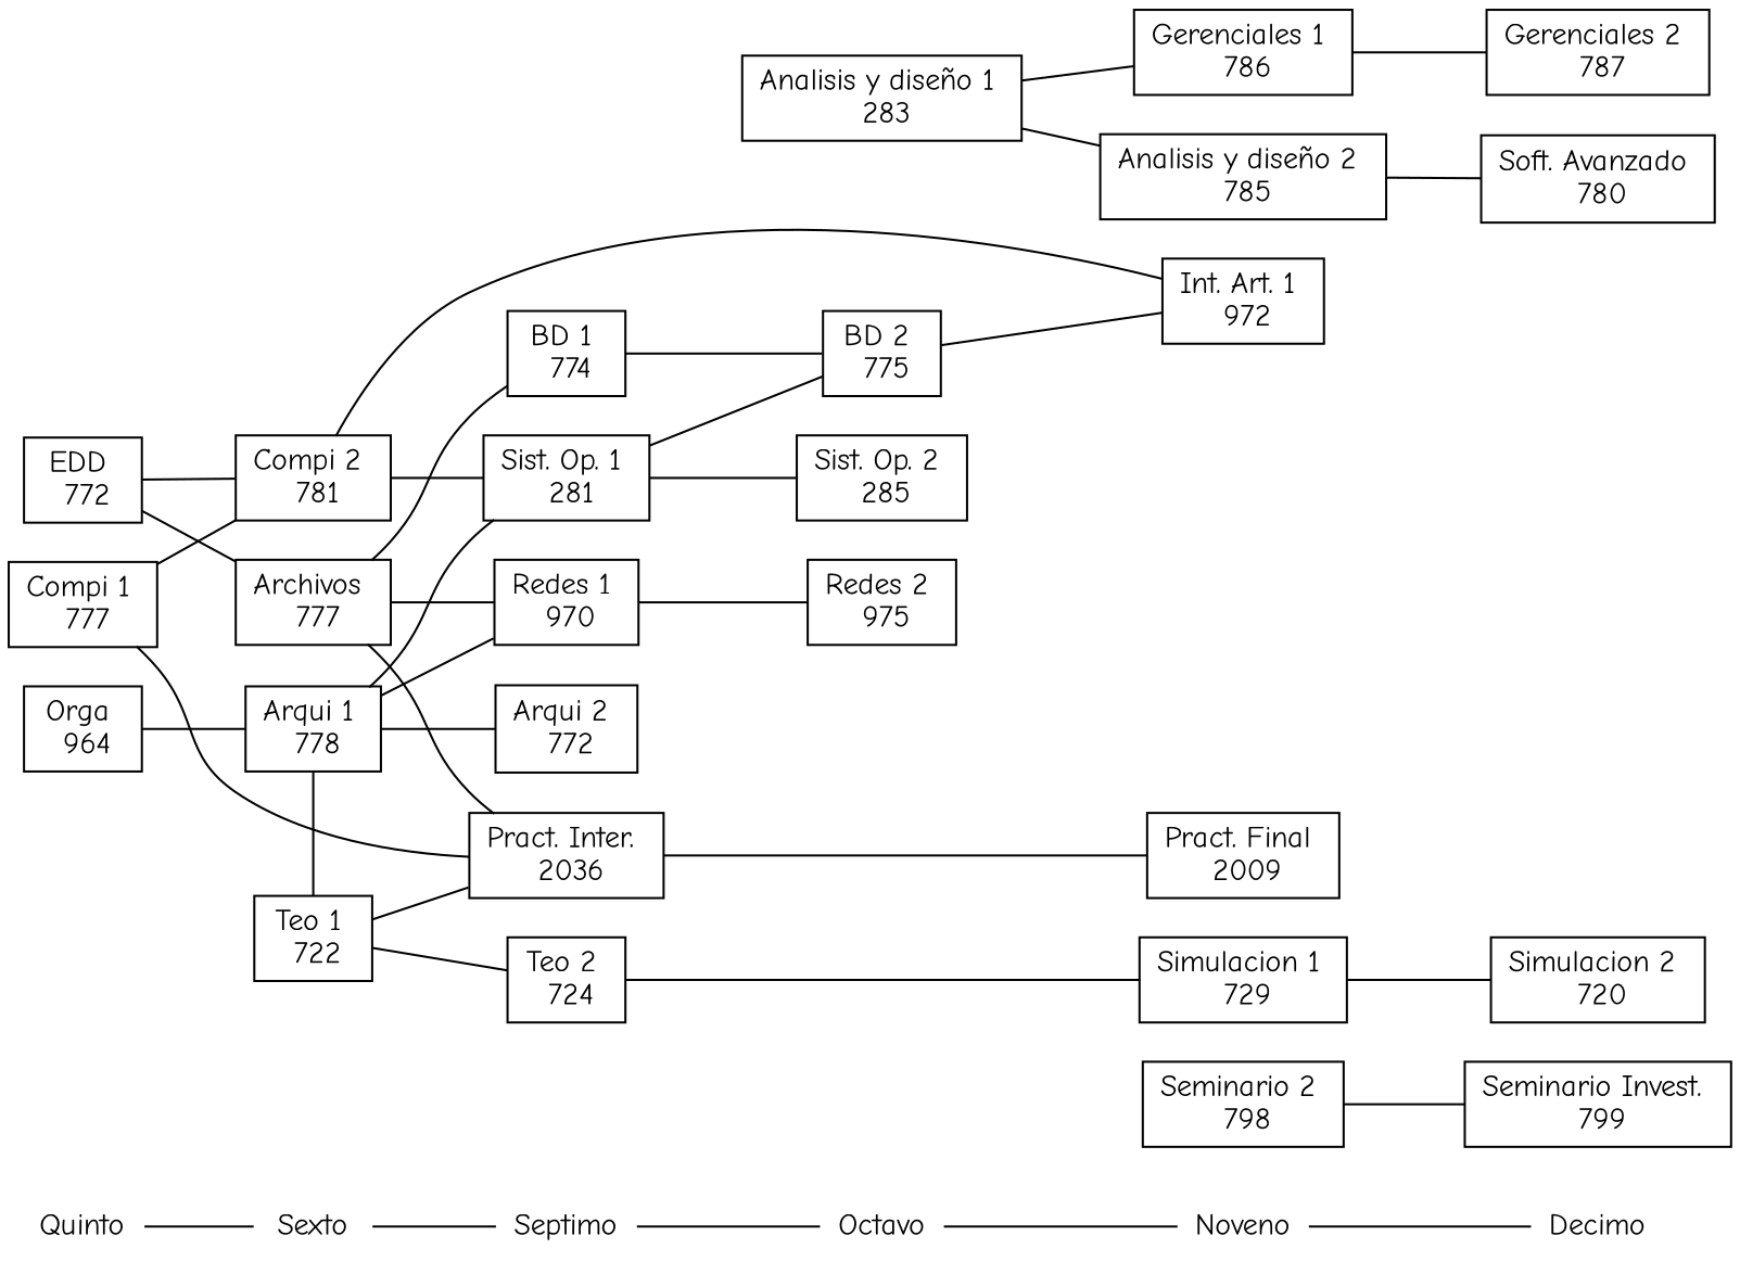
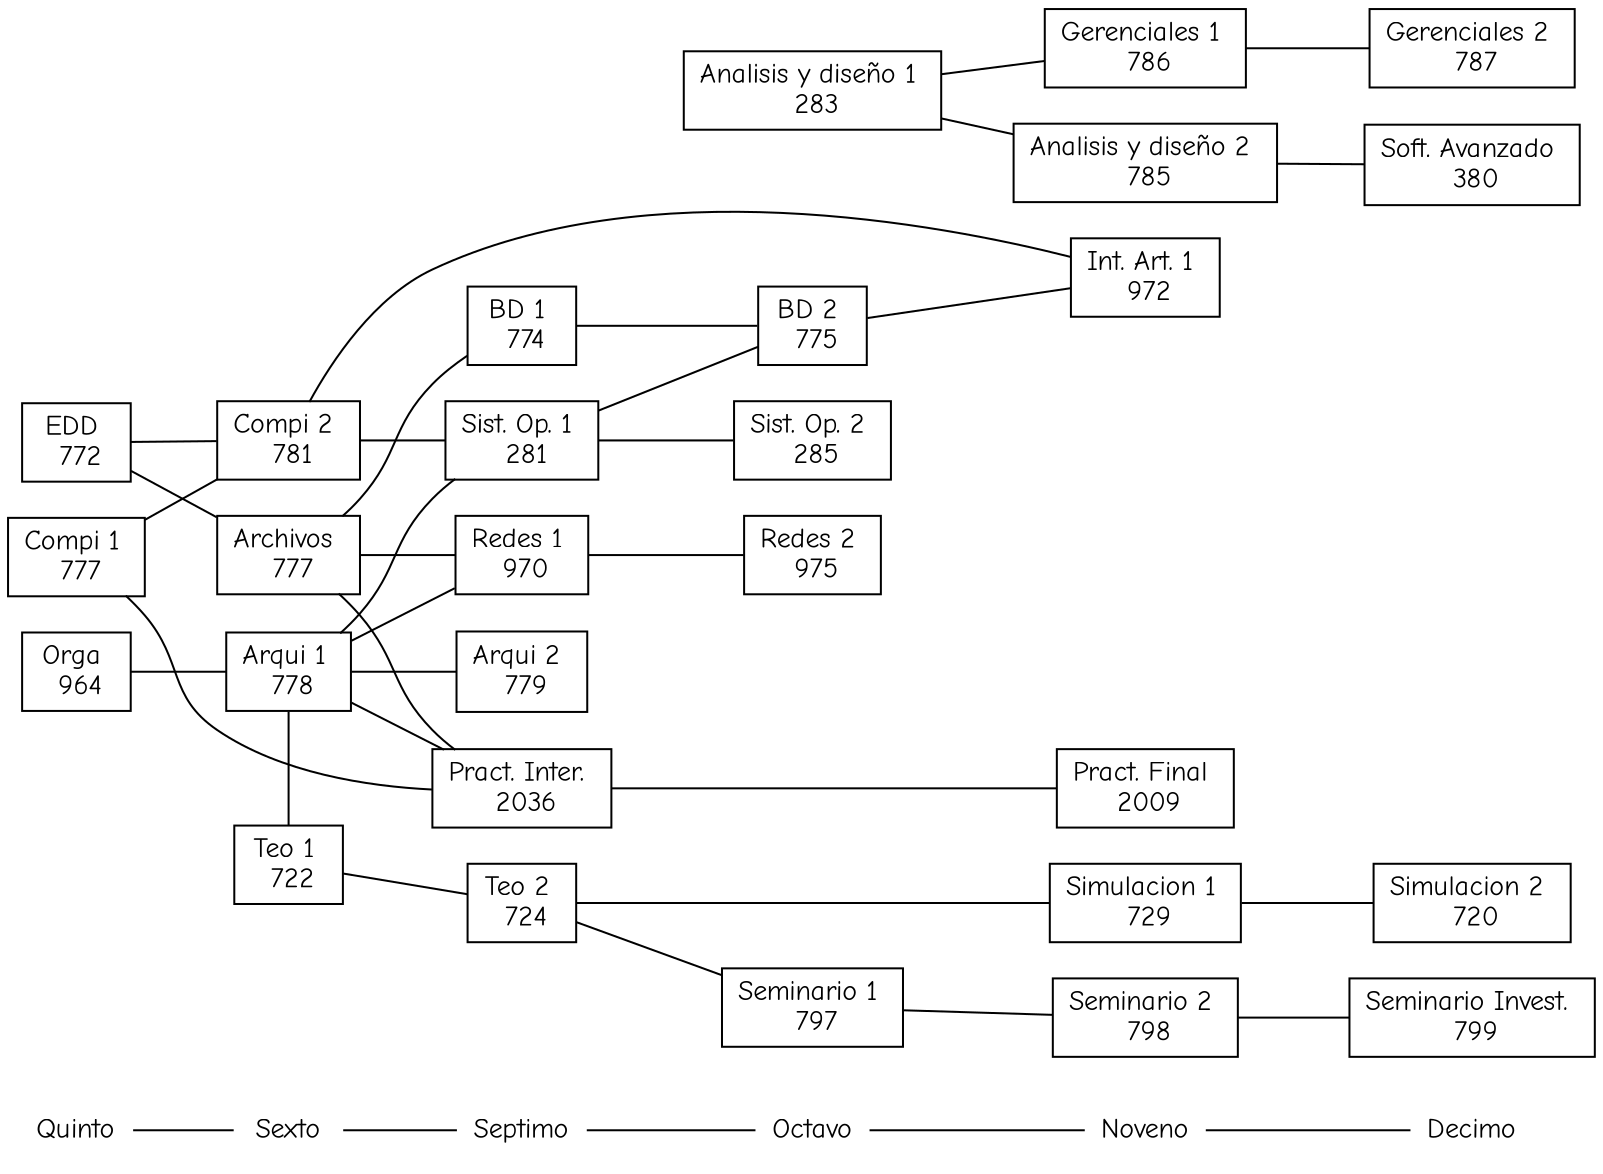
  graph {
    fontname="Comic Neue"
    rankdir=LR
    node [fontname="Comic Neue" shape=record]
    edge [fontname="Comic Neue"]
    Quinto [shape=none]
    n2 [label="Compi 1 &#92;n 777"]
    n3 [label="EDD &#92;n 772"]
    n4 [label="Orga &#92;n 964"]
    Sexto [shape=none]
    n6 [label="Teo 1 &#92;n 722"]
    n7 [label="Compi 2 &#92;n 781"]
    n8 [label="Arqui 1 &#92;n 778"]
    n9 [label="Archivos &#92;n 777"]
    Septimo [shape=none]
    n11 [label="Teo 2 &#92;n 724"]
    n12 [label="Sist. Op. 1 &#92;n 281"]
-   n13 [label="Arqui 2 &#92;n 772"]
+   n13 [label="Arqui 2 &#92;n 779"]
    n14 [label="Redes 1 &#92;n 970"]
    n15 [label="BD 1 &#92;n 774"]
    n16 [label="Pract. Inter. &#92;n 2036"]
    Octavo [shape=none]
    n18 [label="Sist. Op. 2 &#92;n 285"]
    n19 [label="Redes 2 &#92;n 975"]
    n20 [label="BD 2 &#92;n 775"]
    n21 [label="Analisis y diseño 1 &#92;n 283"]
+   n22 [label="Seminario 1 &#92;n 797"]
    Noveno [shape=none]
    n24 [label="Simulacion 1 &#92;n 729"]
    n25 [label="Gerenciales 1 &#92;n 786"]
    n26 [label="Int. Art. 1 &#92;n 972"]
    n27 [label="Analisis y diseño 2 &#92;n 785"]
    n28 [label="Seminario 2 &#92;n 798"]
    n29 [label="Pract. Final &#92;n 2009"]
    Decimo [shape=none]
    n31 [label="Gerenciales 2 &#92;n 787"]
    n32 [label="Simulacion 2 &#92;n 720"]
-   n33 [label="Soft. Avanzado &#92;n 780"]
+   n33 [label="Soft. Avanzado &#92;n 380"]
    n34 [label="Seminario Invest. &#92;n 799"]
    subgraph sub_1 {
      rank=same
      Quinto
      n2
      n3
      n4
    }
    subgraph sub_2 {
      rank=same
      Sexto
      n6
      n7
      n8
      n9
    }
    subgraph sub_3 {
      rank=same
      Septimo
      n11
      n12
      n13
      n14
      n15
      n16
    }
    subgraph sub_4 {
      rank=same
      Octavo
      n18
      n19
      n20
      n21
+     n22
    }
    subgraph sub_5 {
      rank=same
      Noveno
      n24
      n25
      n26
      n27
      n28
      n29
    }
    subgraph sub_6 {
      rank=same
      Decimo
      n31
      n32
      n33
      n34
    }
    Quinto -- Sexto
    n2 -- n7
    n2 -- n16
    n3 -- n7
    n3 -- n9
    n4 -- n8
    Sexto -- Septimo
    n6 -- n11
    n7 -- n12
    n7 -- n26
    n8 -- n6
    n8 -- n12
    n8 -- n13
    n8 -- n14
-   n6 -- n16
+   n8 -- n16
    n9 -- n14
    n9 -- n15
    n9 -- n16
    Septimo -- Octavo
+   n11 -- n22
    n11 -- n24
    n12 -- n18
    n12 -- n20
    n14 -- n19
    n15 -- n20
    n16 -- n29
    Octavo -- Noveno
    n20 -- n26
    n21 -- n25
    n21 -- n27
+   n22 -- n28
    Noveno -- Decimo
    n24 -- n32
    n25 -- n31
    n27 -- n33
    n28 -- n34
  }
